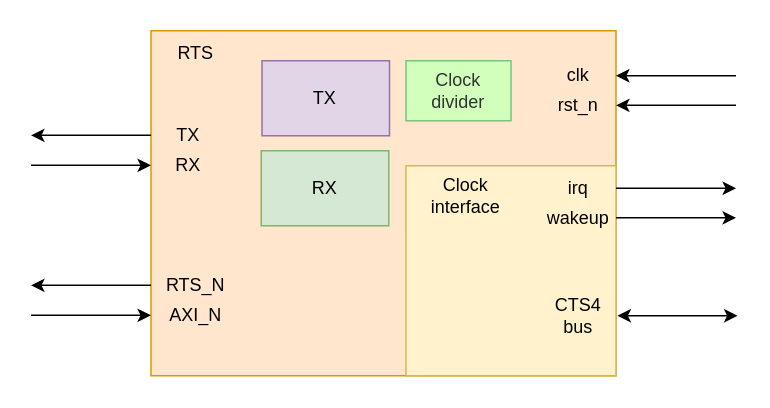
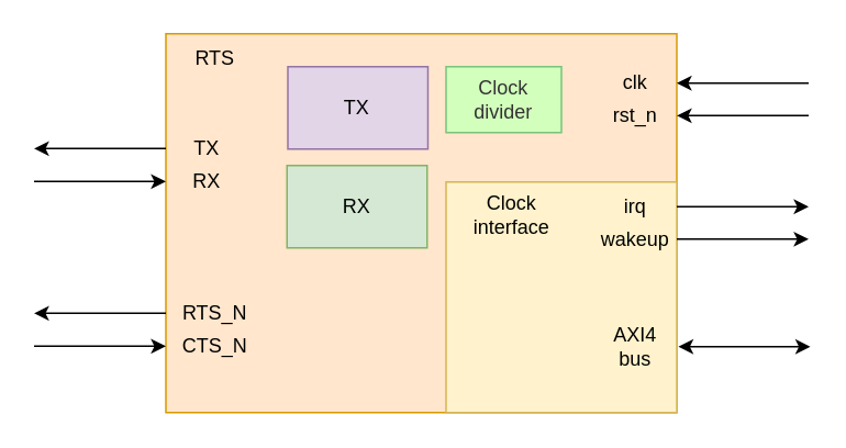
  <mxCell id="0" />
  <mxCell id="1" parent="0" />
  <mxCell id="2" value="" style="rounded=0;whiteSpace=wrap;html=1;fillColor=#ffe6cc;strokeColor=#d79b00;" vertex="1" parent="1"><mxGeometry x="100" y="20" width="310" height="230" as="geometry" /></mxCell>
  <mxCell id="3" value="RTS" style="text;html=1;align=center;verticalAlign=middle;whiteSpace=wrap;rounded=0;" vertex="1" parent="1"><mxGeometry x="100" y="20" width="60" height="30" as="geometry" /></mxCell>
  <mxCell id="4" value="TX" style="text;html=1;align=center;verticalAlign=middle;whiteSpace=wrap;rounded=0;" vertex="1" parent="1"><mxGeometry x="100" y="80" width="50" height="20" as="geometry" /></mxCell>
  <mxCell id="5" value="RX" style="text;html=1;align=center;verticalAlign=middle;whiteSpace=wrap;rounded=0;" vertex="1" parent="1"><mxGeometry x="100" y="100" width="50" height="20" as="geometry" /></mxCell>
  <mxCell id="6" value="RTS_N" style="text;html=1;align=center;verticalAlign=middle;whiteSpace=wrap;rounded=0;" vertex="1" parent="1"><mxGeometry x="100" y="180" width="60" height="20" as="geometry" /></mxCell>
- <mxCell id="7" value="AXI_N" style="text;html=1;align=center;verticalAlign=middle;whiteSpace=wrap;rounded=0;" vertex="1" parent="1"><mxGeometry x="100" y="200" width="60" height="20" as="geometry" /></mxCell>
+ <mxCell id="7" value="CTS_N" style="text;html=1;align=center;verticalAlign=middle;whiteSpace=wrap;rounded=0;" vertex="1" parent="1"><mxGeometry x="100" y="200" width="60" height="20" as="geometry" /></mxCell>
  <mxCell id="8" value="" style="endArrow=classic;html=1;rounded=0;" edge="1" parent="1"><mxGeometry width="50" height="50" relative="1" as="geometry"><mxPoint x="100" y="89.71" as="sourcePoint" /><mxPoint x="20" y="89.71" as="targetPoint" /></mxGeometry></mxCell>
  <mxCell id="9" value="" style="endArrow=none;html=1;rounded=0;startArrow=classic;startFill=1;endFill=0;" edge="1" parent="1"><mxGeometry width="50" height="50" relative="1" as="geometry"><mxPoint x="100" y="109.71" as="sourcePoint" /><mxPoint x="20" y="109.71" as="targetPoint" /></mxGeometry></mxCell>
  <mxCell id="10" value="" style="endArrow=classic;html=1;rounded=0;" edge="1" parent="1"><mxGeometry width="50" height="50" relative="1" as="geometry"><mxPoint x="100" y="189.71" as="sourcePoint" /><mxPoint x="20" y="189.71" as="targetPoint" /></mxGeometry></mxCell>
  <mxCell id="11" value="" style="endArrow=none;html=1;rounded=0;startArrow=classic;startFill=1;endFill=0;" edge="1" parent="1"><mxGeometry width="50" height="50" relative="1" as="geometry"><mxPoint x="100" y="209.71" as="sourcePoint" /><mxPoint x="20" y="209.71" as="targetPoint" /></mxGeometry></mxCell>
  <mxCell id="12" value="" style="rounded=0;whiteSpace=wrap;html=1;fillColor=#d5e8d4;strokeColor=#82b366;" vertex="1" parent="1"><mxGeometry x="173.5" y="100" width="85" height="50" as="geometry" /></mxCell>
  <mxCell id="13" value="" style="rounded=0;whiteSpace=wrap;html=1;fillColor=#e1d5e7;strokeColor=#9673a6;" vertex="1" parent="1"><mxGeometry x="174" y="40" width="85" height="50" as="geometry" /></mxCell>
  <mxCell id="14" value="RX" style="text;html=1;align=center;verticalAlign=middle;whiteSpace=wrap;rounded=0;" vertex="1" parent="1"><mxGeometry x="172.5" y="105" width="86" height="40" as="geometry" /></mxCell>
  <mxCell id="15" value="TX" style="text;html=1;align=center;verticalAlign=middle;whiteSpace=wrap;rounded=0;" vertex="1" parent="1"><mxGeometry x="173" y="45" width="86" height="40" as="geometry" /></mxCell>
  <mxCell id="16" value="Clock divider" style="rounded=0;whiteSpace=wrap;html=1;fillColor=#D2FFBC;fontColor=#333333;strokeColor=#7AC47E;" vertex="1" parent="1"><mxGeometry x="270" y="40" width="70" height="40" as="geometry" /></mxCell>
  <mxCell id="17" value="" style="rounded=0;whiteSpace=wrap;html=1;fillColor=#fff2cc;strokeColor=#d6b656;" vertex="1" parent="1"><mxGeometry x="270" y="110" width="140" height="140" as="geometry" /></mxCell>
  <mxCell id="18" value="" style="endArrow=classic;html=1;rounded=0;startArrow=classic;startFill=1;" edge="1" parent="1"><mxGeometry width="50" height="50" relative="1" as="geometry"><mxPoint x="411" y="210" as="sourcePoint" /><mxPoint x="491" y="210" as="targetPoint" /></mxGeometry></mxCell>
- <mxCell id="19" value="CTS4 bus" style="text;html=1;align=center;verticalAlign=middle;whiteSpace=wrap;rounded=0;" vertex="1" parent="1"><mxGeometry x="360" y="200" width="50" height="20" as="geometry" /></mxCell>
+ <mxCell id="19" value="AXI4 bus" style="text;html=1;align=center;verticalAlign=middle;whiteSpace=wrap;rounded=0;" vertex="1" parent="1"><mxGeometry x="360" y="200" width="50" height="20" as="geometry" /></mxCell>
  <mxCell id="20" value="irq" style="text;html=1;align=center;verticalAlign=middle;whiteSpace=wrap;rounded=0;" vertex="1" parent="1"><mxGeometry x="360" y="115" width="50" height="20" as="geometry" /></mxCell>
  <mxCell id="21" value="wakeup" style="text;html=1;align=center;verticalAlign=middle;whiteSpace=wrap;rounded=0;" vertex="1" parent="1"><mxGeometry x="360" y="135" width="50" height="20" as="geometry" /></mxCell>
  <mxCell id="22" value="" style="endArrow=classic;html=1;rounded=0;" edge="1" parent="1"><mxGeometry width="50" height="50" relative="1" as="geometry"><mxPoint x="410" y="125" as="sourcePoint" /><mxPoint x="490" y="125" as="targetPoint" /></mxGeometry></mxCell>
  <mxCell id="23" value="" style="endArrow=classic;html=1;rounded=0;" edge="1" parent="1"><mxGeometry width="50" height="50" relative="1" as="geometry"><mxPoint x="410" y="144.71" as="sourcePoint" /><mxPoint x="490" y="144.71" as="targetPoint" /></mxGeometry></mxCell>
  <mxCell id="24" value="clk" style="text;html=1;align=center;verticalAlign=middle;whiteSpace=wrap;rounded=0;" vertex="1" parent="1"><mxGeometry x="360" y="40" width="50" height="20" as="geometry" /></mxCell>
  <mxCell id="25" value="rst_n" style="text;html=1;align=center;verticalAlign=middle;whiteSpace=wrap;rounded=0;" vertex="1" parent="1"><mxGeometry x="360" y="60" width="50" height="20" as="geometry" /></mxCell>
  <mxCell id="26" value="" style="endArrow=none;html=1;rounded=0;startArrow=classic;startFill=1;endFill=0;" edge="1" parent="1"><mxGeometry width="50" height="50" relative="1" as="geometry"><mxPoint x="410" y="50" as="sourcePoint" /><mxPoint x="490" y="50" as="targetPoint" /></mxGeometry></mxCell>
  <mxCell id="27" value="" style="endArrow=none;html=1;rounded=0;startArrow=classic;startFill=1;endFill=0;" edge="1" parent="1"><mxGeometry width="50" height="50" relative="1" as="geometry"><mxPoint x="410" y="69.71" as="sourcePoint" /><mxPoint x="490" y="69.71" as="targetPoint" /></mxGeometry></mxCell>
  <mxCell id="28" value="Clock interface" style="text;html=1;align=center;verticalAlign=middle;whiteSpace=wrap;rounded=0;" vertex="1" parent="1"><mxGeometry x="270" y="115" width="80" height="30" as="geometry" /></mxCell>
